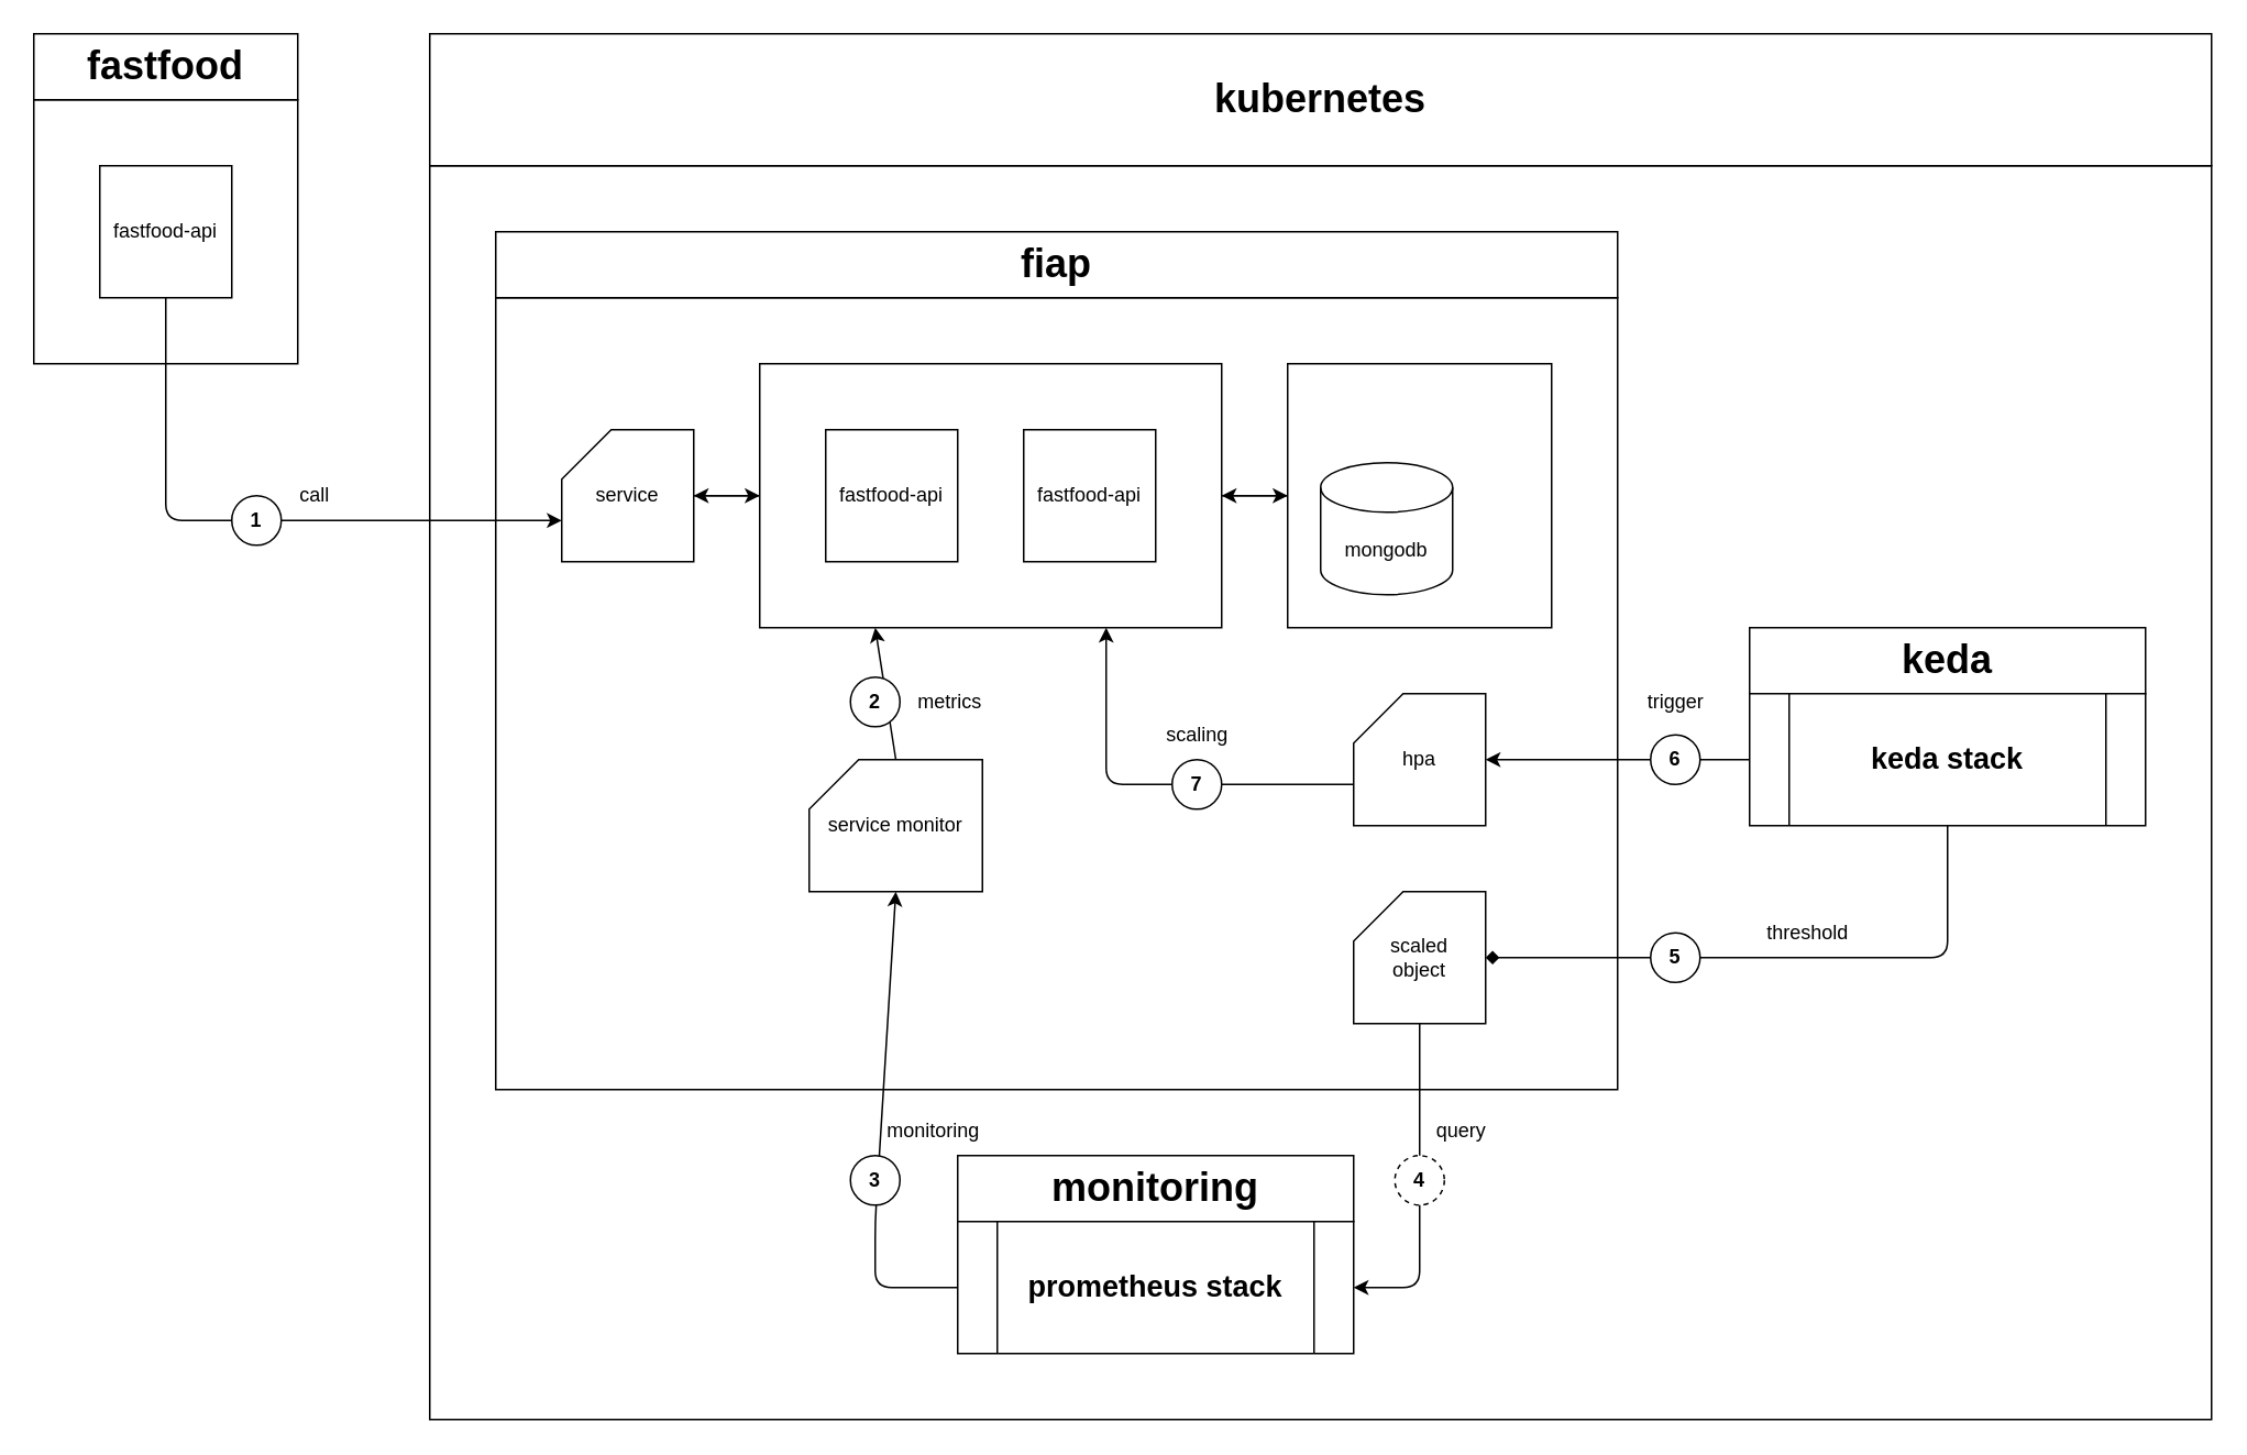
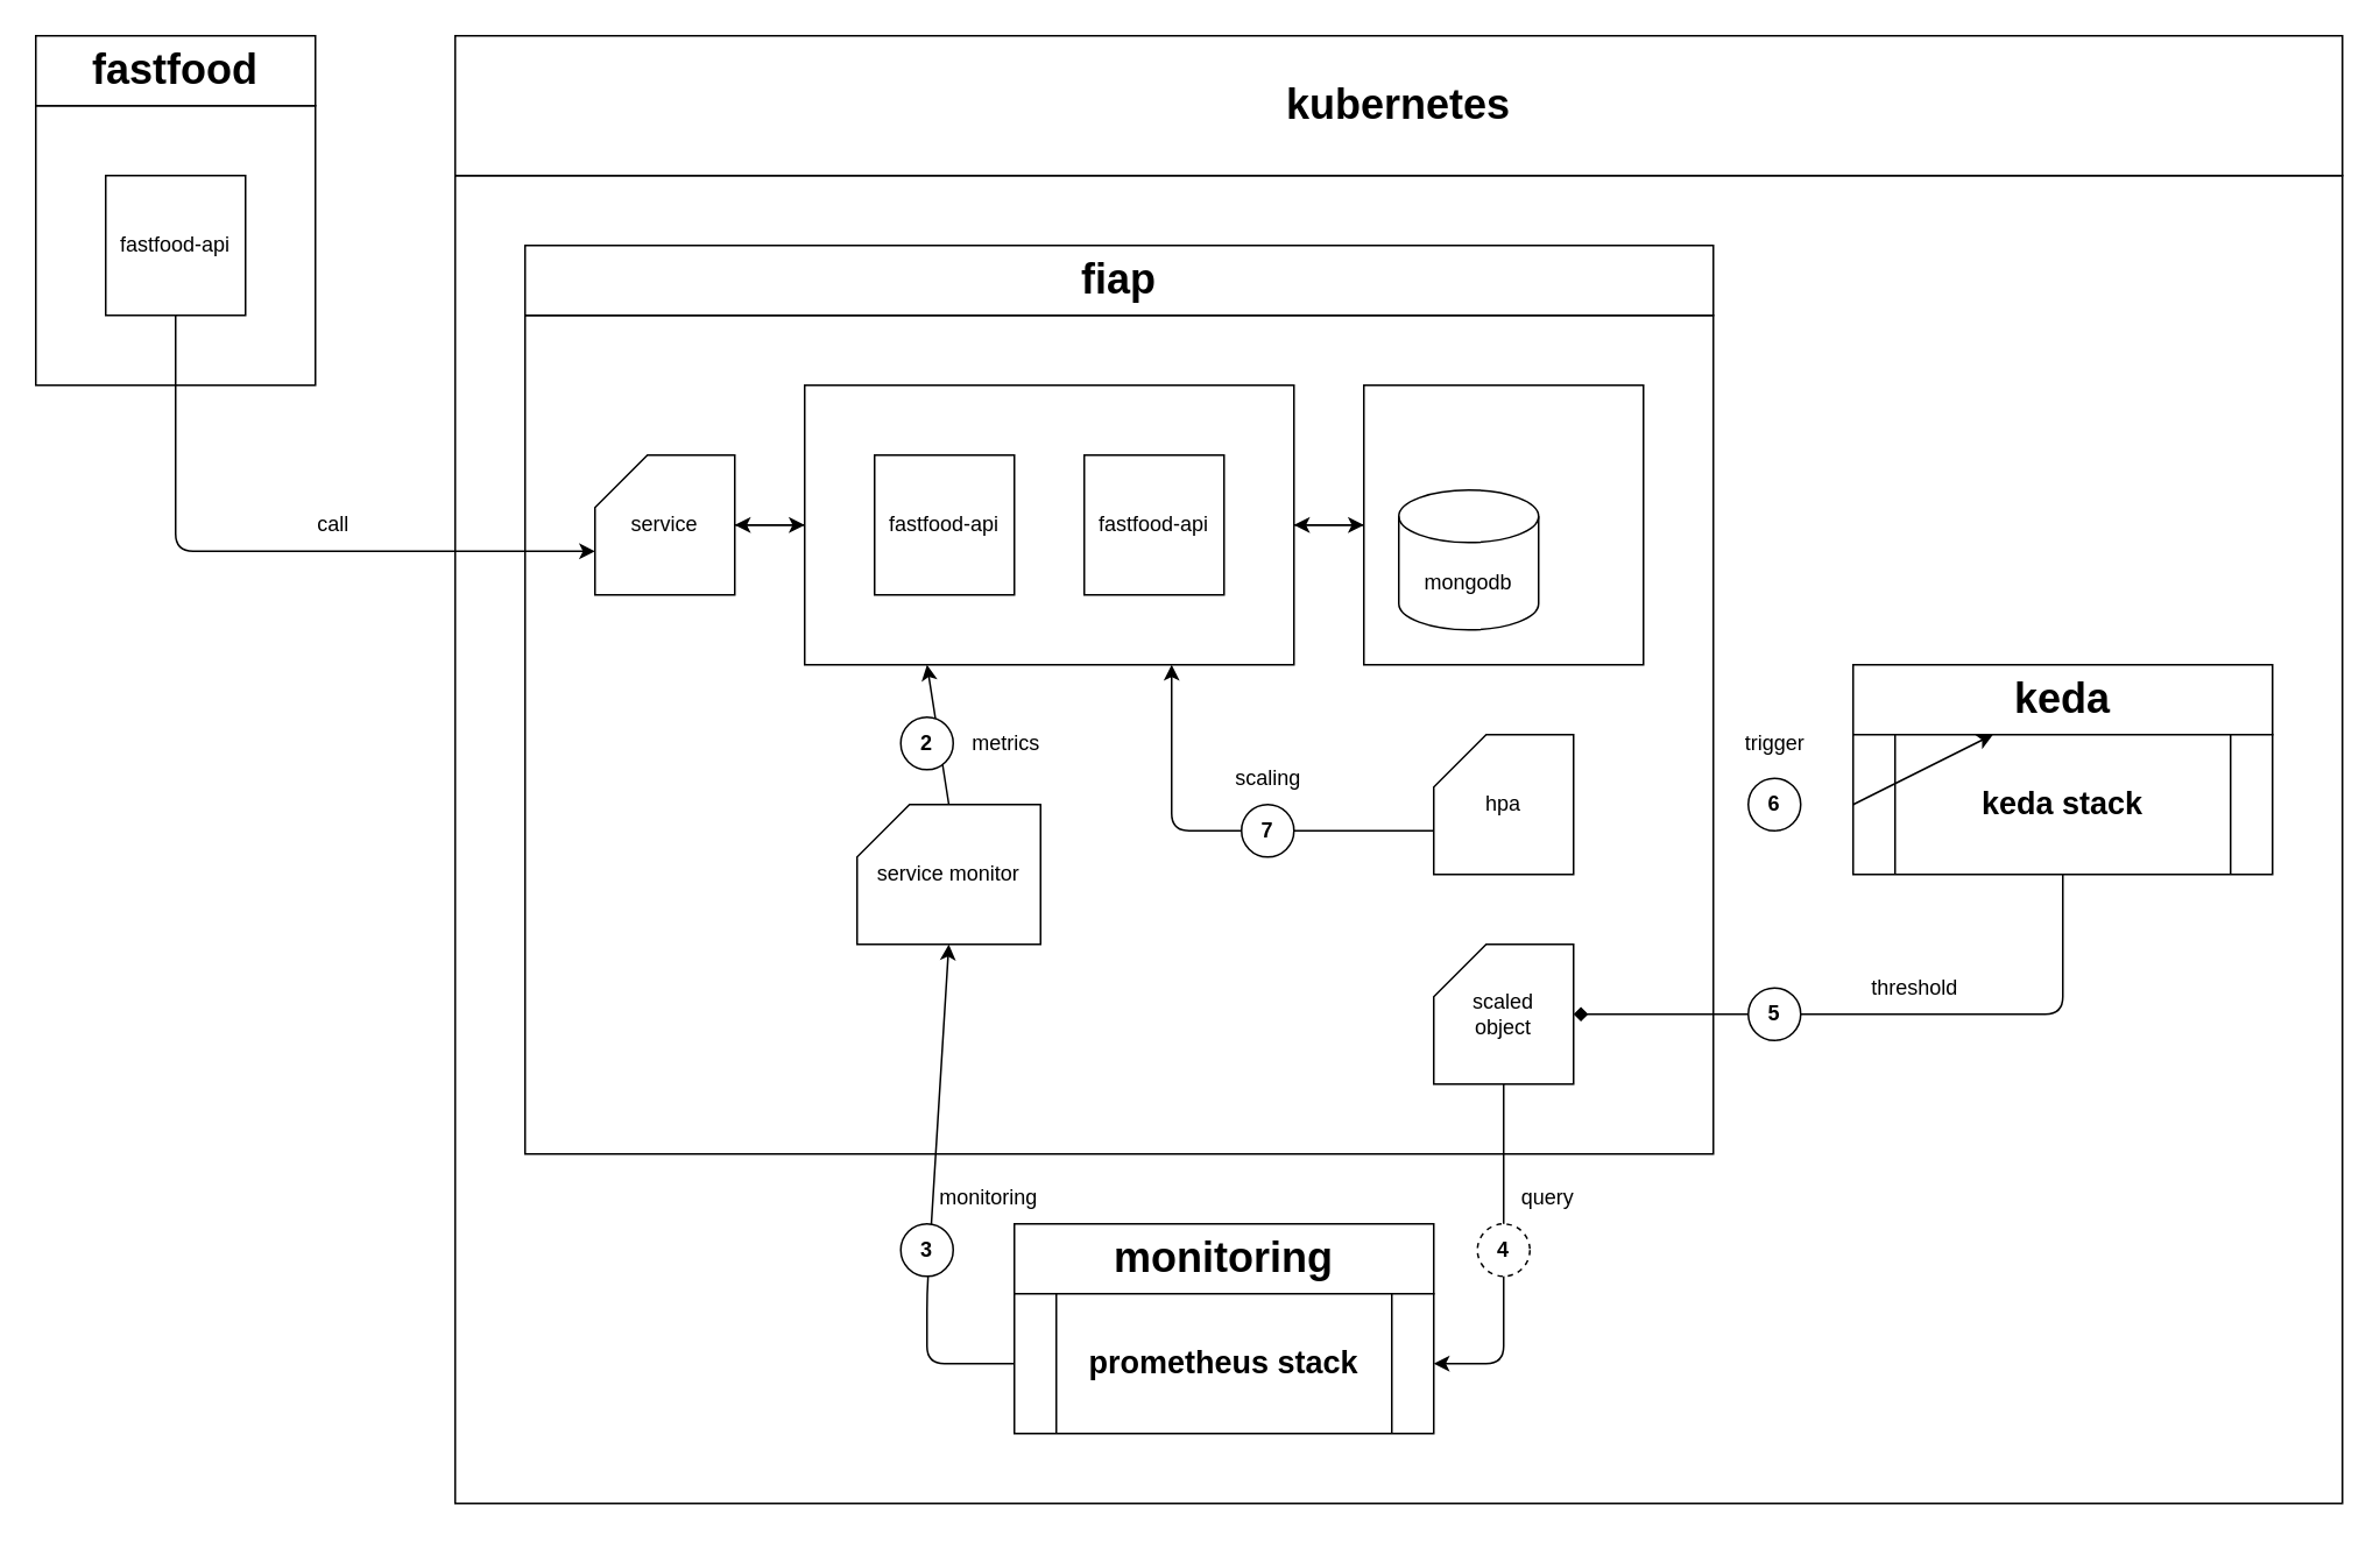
  <mxCell id="0" />
  <mxCell id="1" parent="0" />
  <mxCell id="2" value="" style="rounded=0;whiteSpace=wrap;html=1;" vertex="1" parent="1"><mxGeometry x="20" y="60" width="160" height="160" as="geometry" /></mxCell>
  <mxCell id="3" value="" style="rounded=0;whiteSpace=wrap;html=1;" vertex="1" parent="1"><mxGeometry x="260" y="100" width="1080" height="760" as="geometry" /></mxCell>
  <mxCell id="4" value="" style="rounded=0;whiteSpace=wrap;html=1;" vertex="1" parent="1"><mxGeometry x="300" y="180" width="680" height="480" as="geometry" /></mxCell>
  <mxCell id="5" style="edgeStyle=none;html=1;exitX=0;exitY=0.5;exitDx=0;exitDy=0;entryX=1;entryY=0.5;entryDx=0;entryDy=0;" edge="1" parent="1" source="6" target="8"><mxGeometry relative="1" as="geometry" /></mxCell>
  <mxCell id="6" value="" style="rounded=0;whiteSpace=wrap;html=1;" vertex="1" parent="1"><mxGeometry x="780" y="220" width="160" height="160" as="geometry" /></mxCell>
  <mxCell id="7" style="edgeStyle=none;html=1;exitX=1;exitY=0.5;exitDx=0;exitDy=0;" edge="1" parent="1" source="8" target="6"><mxGeometry relative="1" as="geometry" /></mxCell>
  <mxCell id="8" value="" style="rounded=0;whiteSpace=wrap;html=1;" vertex="1" parent="1"><mxGeometry x="460" y="220" width="280" height="160" as="geometry" /></mxCell>
  <mxCell id="9" value="fastfood-api" style="rounded=0;whiteSpace=wrap;html=1;" vertex="1" parent="1"><mxGeometry x="500" y="260" width="80" height="80" as="geometry" /></mxCell>
  <mxCell id="10" value="mongodb" style="shape=cylinder3;whiteSpace=wrap;html=1;boundedLbl=1;backgroundOutline=1;size=15;" vertex="1" parent="1"><mxGeometry x="800" y="280" width="80" height="80" as="geometry" /></mxCell>
  <mxCell id="11" style="edgeStyle=none;html=1;entryX=1;entryY=0.5;entryDx=0;entryDy=0;" edge="1" parent="1" source="12" target="19"><mxGeometry relative="1" as="geometry"><Array as="points"><mxPoint x="860" y="780" /></Array></mxGeometry></mxCell>
  <mxCell id="12" value="scaled&lt;div&gt;object&lt;/div&gt;" style="shape=card;whiteSpace=wrap;html=1;" vertex="1" parent="1"><mxGeometry x="820" y="540" width="80" height="80" as="geometry" /></mxCell>
  <mxCell id="13" style="edgeStyle=none;html=1;exitX=0.5;exitY=0;exitDx=0;exitDy=0;exitPerimeter=0;entryX=0.25;entryY=1;entryDx=0;entryDy=0;" edge="1" parent="1" source="14" target="8"><mxGeometry relative="1" as="geometry" /></mxCell>
  <mxCell id="14" value="service monitor" style="shape=card;whiteSpace=wrap;html=1;" vertex="1" parent="1"><mxGeometry x="490" y="460" width="105" height="80" as="geometry" /></mxCell>
  <mxCell id="15" value="&lt;h1&gt;fiap&lt;/h1&gt;" style="rounded=0;whiteSpace=wrap;html=1;" vertex="1" parent="1"><mxGeometry x="300" y="140" width="680" height="40" as="geometry" /></mxCell>
  <mxCell id="16" style="edgeStyle=none;html=1;exitX=0;exitY=0;exitDx=0;exitDy=55;exitPerimeter=0;entryX=0.75;entryY=1;entryDx=0;entryDy=0;" edge="1" parent="1" source="17" target="8"><mxGeometry relative="1" as="geometry"><Array as="points"><mxPoint x="670" y="475" /></Array></mxGeometry></mxCell>
  <mxCell id="17" value="hpa" style="shape=card;whiteSpace=wrap;html=1;" vertex="1" parent="1"><mxGeometry x="820" y="420" width="80" height="80" as="geometry" /></mxCell>
  <mxCell id="18" value="&lt;h1&gt;monitoring&lt;/h1&gt;" style="rounded=0;whiteSpace=wrap;html=1;" vertex="1" parent="1"><mxGeometry x="580" y="700" width="240" height="40" as="geometry" /></mxCell>
  <mxCell id="19" value="&lt;h2&gt;prometheus stack&lt;/h2&gt;" style="shape=process;whiteSpace=wrap;html=1;backgroundOutline=1;" vertex="1" parent="1"><mxGeometry x="580" y="740" width="240" height="80" as="geometry" /></mxCell>
  <mxCell id="20" value="&lt;h1&gt;keda&lt;/h1&gt;" style="rounded=0;whiteSpace=wrap;html=1;" vertex="1" parent="1"><mxGeometry x="1060" y="380" width="240" height="40" as="geometry" /></mxCell>
  <mxCell id="21" value="&lt;b&gt;2&lt;/b&gt;" style="ellipse;whiteSpace=wrap;html=1;" vertex="1" parent="1"><mxGeometry x="515" y="410" width="30" height="30" as="geometry" /></mxCell>
  <mxCell id="22" value="&lt;b&gt;4&lt;/b&gt;" style="ellipse;whiteSpace=wrap;html=1;dashed=1;" vertex="1" parent="1"><mxGeometry x="845" y="700" width="30" height="30" as="geometry" /></mxCell>
  <mxCell id="23" value="&lt;b&gt;7&lt;/b&gt;" style="ellipse;whiteSpace=wrap;html=1;" vertex="1" parent="1"><mxGeometry x="710" y="460" width="30" height="30" as="geometry" /></mxCell>
  <mxCell id="24" value="fastfood-api" style="rounded=0;whiteSpace=wrap;html=1;" vertex="1" parent="1"><mxGeometry x="620" y="260" width="80" height="80" as="geometry" /></mxCell>
  <mxCell id="25" style="edgeStyle=none;html=1;exitX=0;exitY=0.5;exitDx=0;exitDy=0;entryX=0.5;entryY=1;entryDx=0;entryDy=0;entryPerimeter=0;" edge="1" parent="1" source="19" target="14"><mxGeometry relative="1" as="geometry"><Array as="points"><mxPoint x="530" y="780" /><mxPoint x="530" y="740" /></Array></mxGeometry></mxCell>
  <mxCell id="26" value="&lt;b&gt;3&lt;/b&gt;" style="ellipse;whiteSpace=wrap;html=1;" vertex="1" parent="1"><mxGeometry x="515" y="700" width="30" height="30" as="geometry" /></mxCell>
  <mxCell id="27" value="metrics" style="text;html=1;align=center;verticalAlign=middle;resizable=0;points=[];autosize=1;strokeColor=none;fillColor=none;" vertex="1" parent="1"><mxGeometry x="545" y="410" width="60" height="30" as="geometry" /></mxCell>
  <mxCell id="28" value="scaling" style="text;html=1;align=center;verticalAlign=middle;resizable=0;points=[];autosize=1;strokeColor=none;fillColor=none;" vertex="1" parent="1"><mxGeometry x="695" y="430" width="60" height="30" as="geometry" /></mxCell>
  <mxCell id="29" value="&lt;h2&gt;keda stack&lt;/h2&gt;" style="shape=process;whiteSpace=wrap;html=1;backgroundOutline=1;" vertex="1" parent="1"><mxGeometry x="1060" y="420" width="240" height="80" as="geometry" /></mxCell>
  <mxCell id="30" style="edgeStyle=none;html=1;exitX=0.5;exitY=1;exitDx=0;exitDy=0;entryX=1;entryY=0.5;entryDx=0;entryDy=0;entryPerimeter=0;endArrow=diamond;" edge="1" parent="1" source="29" target="12"><mxGeometry relative="1" as="geometry"><Array as="points"><mxPoint x="1180" y="580" /></Array></mxGeometry></mxCell>
  <mxCell id="31" value="&lt;b&gt;5&lt;/b&gt;" style="ellipse;whiteSpace=wrap;html=1;" vertex="1" parent="1"><mxGeometry x="1000" y="565" width="30" height="30" as="geometry" /></mxCell>
- <mxCell id="32" style="edgeStyle=none;html=1;exitX=0;exitY=0.5;exitDx=0;exitDy=0;entryX=1;entryY=0.5;entryDx=0;entryDy=0;entryPerimeter=0;" edge="1" parent="1" source="29" target="17"><mxGeometry relative="1" as="geometry" /></mxCell>
+ <mxCell id="32" style="edgeStyle=none;html=1;exitX=0;exitY=0.5;exitDx=0;exitDy=0;" edge="1" parent="1" source="29" target="20"><mxGeometry relative="1" as="geometry" /></mxCell>
  <mxCell id="33" value="&lt;b&gt;6&lt;/b&gt;" style="ellipse;whiteSpace=wrap;html=1;" vertex="1" parent="1"><mxGeometry x="1000" y="445" width="30" height="30" as="geometry" /></mxCell>
  <mxCell id="34" value="&lt;h1&gt;kubernetes&lt;/h1&gt;" style="rounded=0;whiteSpace=wrap;html=1;" vertex="1" parent="1"><mxGeometry x="260" y="20" width="1080" height="80" as="geometry" /></mxCell>
  <mxCell id="35" value="monitoring" style="text;html=1;align=center;verticalAlign=middle;resizable=0;points=[];autosize=1;strokeColor=none;fillColor=none;" vertex="1" parent="1"><mxGeometry x="525" y="670" width="80" height="30" as="geometry" /></mxCell>
  <mxCell id="36" value="query" style="text;html=1;align=center;verticalAlign=middle;resizable=0;points=[];autosize=1;strokeColor=none;fillColor=none;" vertex="1" parent="1"><mxGeometry x="860" y="670" width="50" height="30" as="geometry" /></mxCell>
  <mxCell id="37" value="threshold" style="text;html=1;align=center;verticalAlign=middle;resizable=0;points=[];autosize=1;strokeColor=none;fillColor=none;" vertex="1" parent="1"><mxGeometry x="1060" y="550" width="70" height="30" as="geometry" /></mxCell>
  <mxCell id="38" value="trigger" style="text;html=1;align=center;verticalAlign=middle;resizable=0;points=[];autosize=1;strokeColor=none;fillColor=none;" vertex="1" parent="1"><mxGeometry x="985" y="410" width="60" height="30" as="geometry" /></mxCell>
  <mxCell id="39" style="edgeStyle=none;html=1;entryX=0;entryY=0.5;entryDx=0;entryDy=0;" edge="1" parent="1" source="40" target="8"><mxGeometry relative="1" as="geometry" /></mxCell>
  <mxCell id="40" value="service" style="shape=card;whiteSpace=wrap;html=1;" vertex="1" parent="1"><mxGeometry x="340" y="260" width="80" height="80" as="geometry" /></mxCell>
  <mxCell id="41" value="fastfood-api" style="rounded=0;whiteSpace=wrap;html=1;" vertex="1" parent="1"><mxGeometry x="60" y="100" width="80" height="80" as="geometry" /></mxCell>
  <mxCell id="42" value="&lt;h1&gt;fastfood&lt;/h1&gt;" style="rounded=0;whiteSpace=wrap;html=1;" vertex="1" parent="1"><mxGeometry x="20" y="20" width="160" height="40" as="geometry" /></mxCell>
  <mxCell id="43" style="edgeStyle=none;html=1;entryX=1;entryY=0.5;entryDx=0;entryDy=0;entryPerimeter=0;" edge="1" parent="1" source="8" target="40"><mxGeometry relative="1" as="geometry" /></mxCell>
  <mxCell id="44" style="edgeStyle=none;html=1;entryX=0;entryY=0;entryDx=0;entryDy=55;entryPerimeter=0;" edge="1" parent="1" source="41" target="40"><mxGeometry relative="1" as="geometry"><Array as="points"><mxPoint x="100" y="315" /></Array></mxGeometry></mxCell>
- <mxCell id="45" value="&lt;b&gt;1&lt;/b&gt;" style="ellipse;whiteSpace=wrap;html=1;" vertex="1" parent="1"><mxGeometry x="140" y="300" width="30" height="30" as="geometry" /></mxCell>
  <mxCell id="46" value="call" style="text;html=1;align=center;verticalAlign=middle;resizable=0;points=[];autosize=1;strokeColor=none;fillColor=none;" vertex="1" parent="1"><mxGeometry x="170" y="285" width="40" height="30" as="geometry" /></mxCell>
